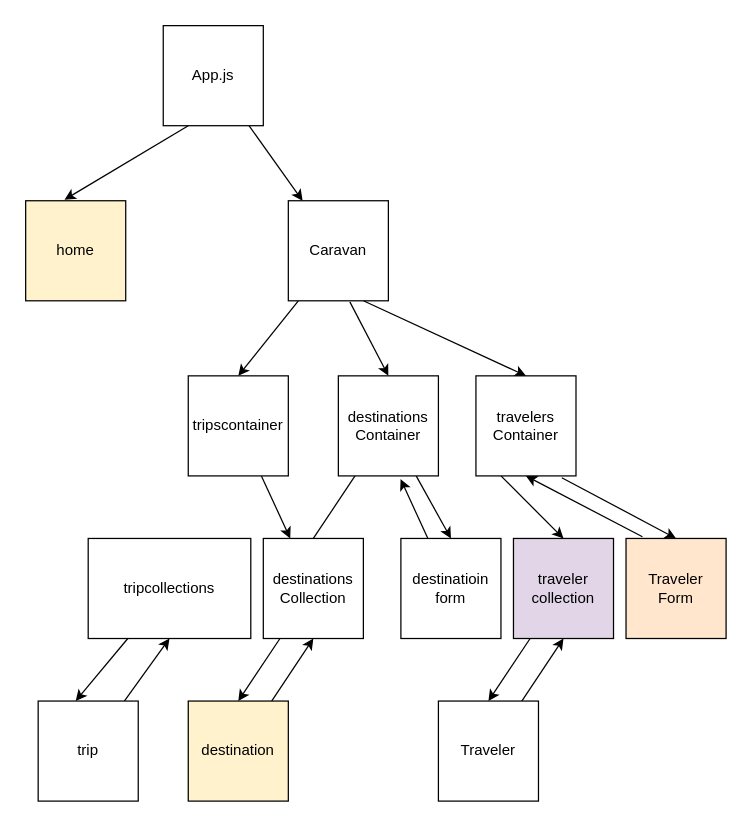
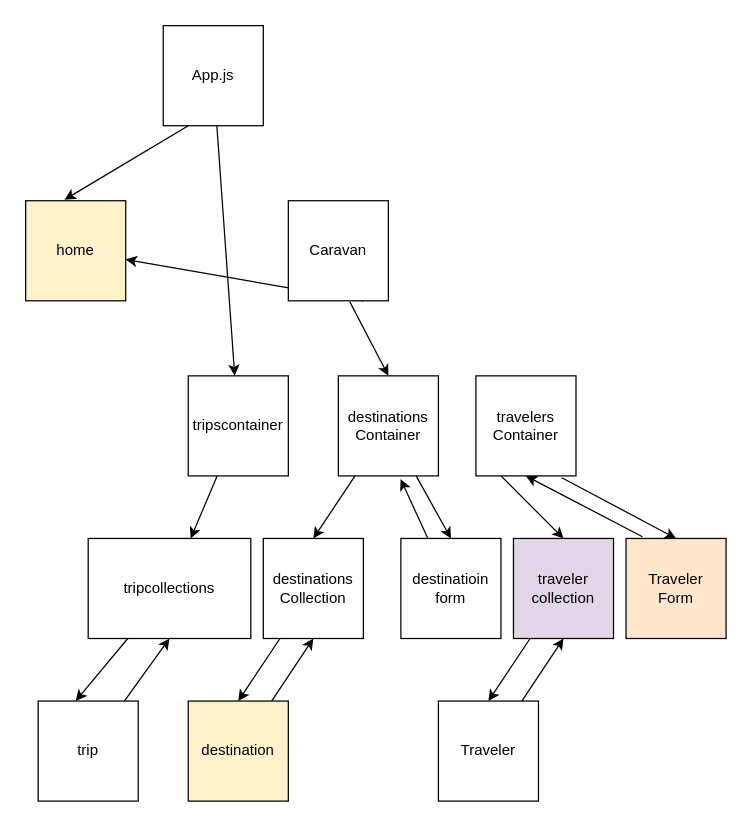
  <mxCell id="0" />
  <mxCell id="1" parent="0" />
- <mxCell id="2" style="edgeStyle=none;html=1;entryX=0.5;entryY=0;entryDx=0;entryDy=0;" edge="1" parent="1" source="33" target="15"><mxGeometry relative="1" as="geometry" /></mxCell>
  <mxCell id="3" style="edgeStyle=none;html=1;entryX=0.5;entryY=0;entryDx=0;entryDy=0;exitX=0.615;exitY=1.011;exitDx=0;exitDy=0;exitPerimeter=0;" edge="1" parent="1" source="33" target="10"><mxGeometry relative="1" as="geometry" /></mxCell>
- <mxCell id="4" style="edgeStyle=none;html=1;entryX=0.5;entryY=0;entryDx=0;entryDy=0;exitX=0.75;exitY=1;exitDx=0;exitDy=0;" edge="1" parent="1" source="33" target="13"><mxGeometry relative="1" as="geometry"><mxPoint x="330" y="190" as="sourcePoint" /></mxGeometry></mxCell>
+ <mxCell id="4" style="edgeStyle=none;html=1;exitX=0.75;exitY=1;exitDx=0;exitDy=0;" edge="1" parent="1" source="33" target="16"><mxGeometry relative="1" as="geometry"><mxPoint x="330" y="190" as="sourcePoint" /></mxGeometry></mxCell>
  <mxCell id="5" style="edgeStyle=none;html=1;entryX=0.388;entryY=-0.01;entryDx=0;entryDy=0;entryPerimeter=0;exitX=0.25;exitY=1;exitDx=0;exitDy=0;" edge="1" parent="1" source="7" target="16"><mxGeometry relative="1" as="geometry" /></mxCell>
- <mxCell id="6" style="edgeStyle=none;html=1;" edge="1" parent="1" source="7" target="33"><mxGeometry relative="1" as="geometry" /></mxCell>
+ <mxCell id="6" style="edgeStyle=none;html=1;" edge="1" parent="1" source="7" target="15"><mxGeometry relative="1" as="geometry" /></mxCell>
  <mxCell id="7" value="App.js" style="whiteSpace=wrap;html=1;aspect=fixed;" vertex="1" parent="1"><mxGeometry x="130" y="20" width="80" height="80" as="geometry" /></mxCell>
- <mxCell id="8" style="edgeStyle=none;html=1;entryX=0.5;entryY=0;entryDx=0;entryDy=0;endArrow=none;" edge="1" parent="1" source="10" target="20"><mxGeometry relative="1" as="geometry" /></mxCell>
+ <mxCell id="8" style="edgeStyle=none;html=1;entryX=0.5;entryY=0;entryDx=0;entryDy=0;" edge="1" parent="1" source="10" target="20"><mxGeometry relative="1" as="geometry" /></mxCell>
  <mxCell id="9" style="edgeStyle=none;html=1;entryX=0.5;entryY=0;entryDx=0;entryDy=0;" edge="1" parent="1" source="10" target="18"><mxGeometry relative="1" as="geometry" /></mxCell>
  <mxCell id="10" value="destinations&lt;br&gt;Container" style="whiteSpace=wrap;html=1;aspect=fixed;" vertex="1" parent="1"><mxGeometry x="270" y="300" width="80" height="80" as="geometry" /></mxCell>
  <mxCell id="11" style="edgeStyle=none;html=1;entryX=0.5;entryY=0;entryDx=0;entryDy=0;exitX=0.25;exitY=1;exitDx=0;exitDy=0;" edge="1" parent="1" source="13" target="32"><mxGeometry relative="1" as="geometry" /></mxCell>
  <mxCell id="12" style="edgeStyle=none;html=1;entryX=0.5;entryY=0;entryDx=0;entryDy=0;exitX=0.858;exitY=1.018;exitDx=0;exitDy=0;exitPerimeter=0;" edge="1" parent="1" source="13" target="30"><mxGeometry relative="1" as="geometry"><mxPoint x="470" y="330" as="sourcePoint" /></mxGeometry></mxCell>
  <mxCell id="13" value="travelers&lt;br&gt;Container" style="whiteSpace=wrap;html=1;aspect=fixed;" vertex="1" parent="1"><mxGeometry x="380" y="300" width="80" height="80" as="geometry" /></mxCell>
- <mxCell id="14" style="edgeStyle=none;html=1;" edge="1" parent="1" source="15" target="20"><mxGeometry relative="1" as="geometry" /></mxCell>
+ <mxCell id="14" style="edgeStyle=none;html=1;" edge="1" parent="1" source="15" target="26"><mxGeometry relative="1" as="geometry" /></mxCell>
  <mxCell id="15" value="tripscontainer" style="whiteSpace=wrap;html=1;aspect=fixed;" vertex="1" parent="1"><mxGeometry x="150" y="300" width="80" height="80" as="geometry" /></mxCell>
  <mxCell id="16" value="home" style="whiteSpace=wrap;html=1;aspect=fixed;fillColor=#fff2cc;" vertex="1" parent="1"><mxGeometry x="20" y="160" width="80" height="80" as="geometry" /></mxCell>
  <mxCell id="17" style="edgeStyle=none;html=1;entryX=0.622;entryY=1.032;entryDx=0;entryDy=0;entryPerimeter=0;" edge="1" parent="1" source="18" target="10"><mxGeometry relative="1" as="geometry" /></mxCell>
  <mxCell id="18" value="destinatioin&lt;br&gt;form" style="whiteSpace=wrap;html=1;aspect=fixed;" vertex="1" parent="1"><mxGeometry x="320" y="430" width="80" height="80" as="geometry" /></mxCell>
  <mxCell id="19" style="edgeStyle=none;html=1;entryX=0.5;entryY=0;entryDx=0;entryDy=0;" edge="1" parent="1" source="20" target="28"><mxGeometry relative="1" as="geometry" /></mxCell>
  <mxCell id="20" value="destinations&lt;br&gt;Collection" style="whiteSpace=wrap;html=1;aspect=fixed;" vertex="1" parent="1"><mxGeometry x="210" y="430" width="80" height="80" as="geometry" /></mxCell>
  <mxCell id="21" style="edgeStyle=none;html=1;entryX=0.5;entryY=1;entryDx=0;entryDy=0;" edge="1" parent="1" source="22" target="32"><mxGeometry relative="1" as="geometry" /></mxCell>
  <mxCell id="22" value="Traveler" style="whiteSpace=wrap;html=1;aspect=fixed;" vertex="1" parent="1"><mxGeometry x="350" y="560" width="80" height="80" as="geometry" /></mxCell>
  <mxCell id="23" style="edgeStyle=none;html=1;entryX=0.5;entryY=1;entryDx=0;entryDy=0;" edge="1" parent="1" source="24" target="26"><mxGeometry relative="1" as="geometry" /></mxCell>
  <mxCell id="24" value="trip" style="whiteSpace=wrap;html=1;aspect=fixed;" vertex="1" parent="1"><mxGeometry x="30" y="560" width="80" height="80" as="geometry" /></mxCell>
  <mxCell id="25" style="edgeStyle=none;html=1;entryX=0.375;entryY=0;entryDx=0;entryDy=0;entryPerimeter=0;" edge="1" parent="1" source="26" target="24"><mxGeometry relative="1" as="geometry" /></mxCell>
  <mxCell id="26" value="tripcollections" style="whiteSpace=wrap;html=1;aspect=fixed;" vertex="1" parent="1"><mxGeometry x="70" y="430" width="130" height="80" as="geometry" /></mxCell>
  <mxCell id="27" style="edgeStyle=none;html=1;entryX=0.5;entryY=1;entryDx=0;entryDy=0;" edge="1" parent="1" source="28" target="20"><mxGeometry relative="1" as="geometry" /></mxCell>
  <mxCell id="28" value="destination" style="whiteSpace=wrap;html=1;aspect=fixed;fillColor=#fff2cc;" vertex="1" parent="1"><mxGeometry x="150" y="560" width="80" height="80" as="geometry" /></mxCell>
  <mxCell id="29" style="edgeStyle=none;html=1;entryX=0.5;entryY=1;entryDx=0;entryDy=0;exitX=0.164;exitY=-0.017;exitDx=0;exitDy=0;exitPerimeter=0;" edge="1" parent="1" source="30" target="13"><mxGeometry relative="1" as="geometry" /></mxCell>
  <mxCell id="30" value="Traveler&lt;br&gt;Form" style="whiteSpace=wrap;html=1;aspect=fixed;fillColor=#ffe6cc;" vertex="1" parent="1"><mxGeometry x="500" y="430" width="80" height="80" as="geometry" /></mxCell>
  <mxCell id="31" style="edgeStyle=none;html=1;entryX=0.5;entryY=0;entryDx=0;entryDy=0;" edge="1" parent="1" source="32" target="22"><mxGeometry relative="1" as="geometry" /></mxCell>
  <mxCell id="32" value="traveler&lt;br&gt;collection" style="whiteSpace=wrap;html=1;aspect=fixed;fillColor=#e1d5e7;" vertex="1" parent="1"><mxGeometry x="410" y="430" width="80" height="80" as="geometry" /></mxCell>
  <mxCell id="33" value="Caravan" style="whiteSpace=wrap;html=1;aspect=fixed;" vertex="1" parent="1"><mxGeometry x="230" y="160" width="80" height="80" as="geometry" /></mxCell>
